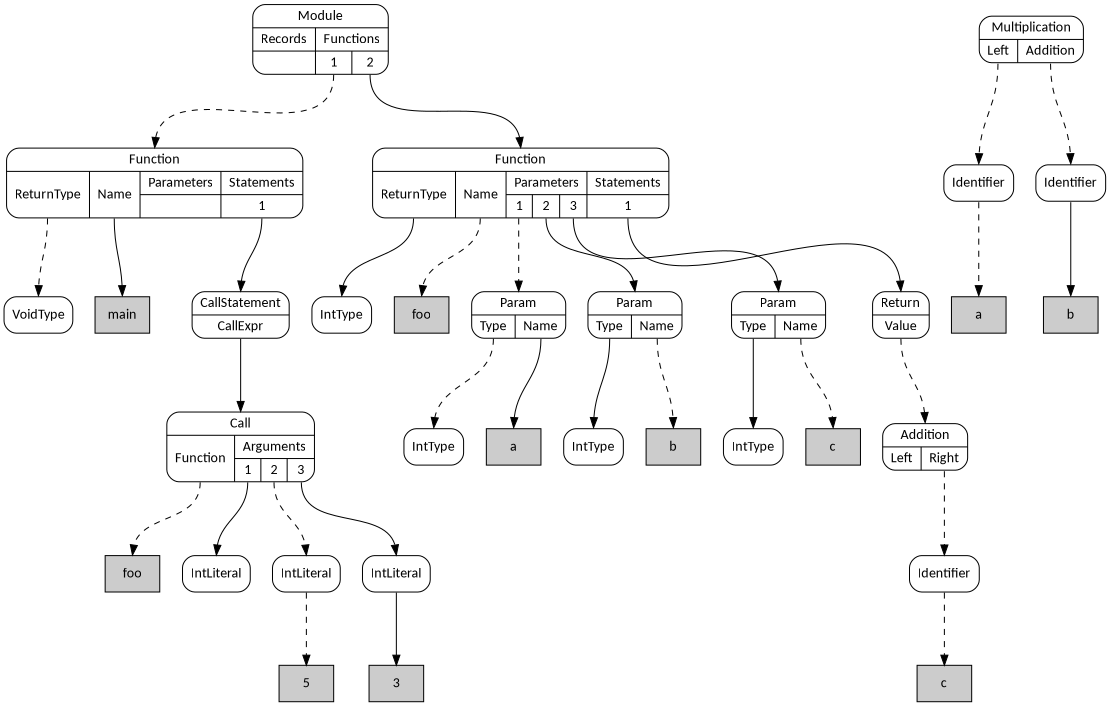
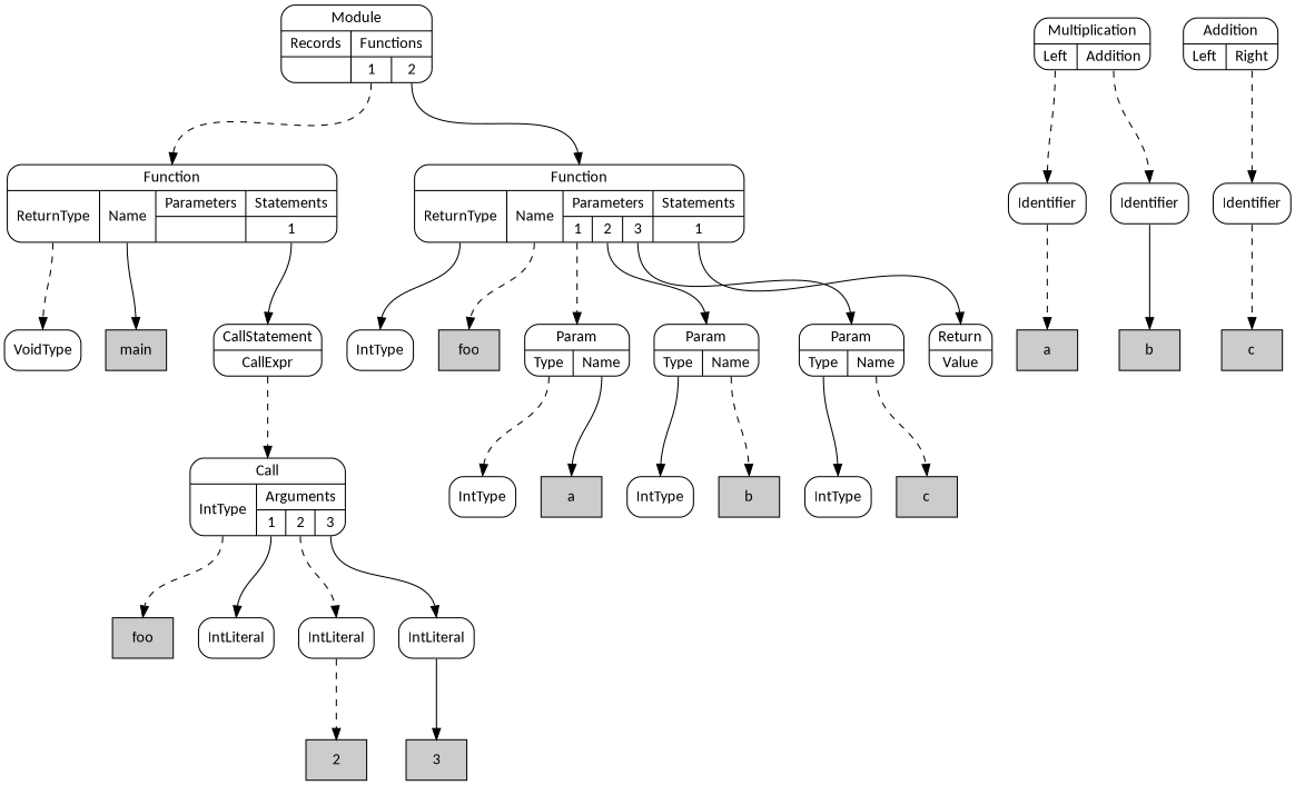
  digraph {
    nodesep=0.3
    ordering=out
    ranksep=1
    node [fillcolor=white fontname=Calibri shape=Mrecord style=filled]
    edge [headport=n style=dashed tailport="p0:s"]
    n1 [label=VoidType]
    n2 [fillcolor="#cccccc" label=main shape=box]
    n3 [fillcolor="#cccccc" label=foo shape=box]
    n4 [label=IntLiteral]
-   n5 [fillcolor="#cccccc" label=5 shape=box]
+   n5 [fillcolor="#cccccc" label=2 shape=box]
    n6 [label=IntLiteral]
    n7 [fillcolor="#cccccc" label=3 shape=box]
    n8 [label=IntLiteral]
-   n9 [label="{Call|{<p0>Function|{Arguments|{<p1_0>1|<p1_1>2|<p1_2>3}}}}"]
+   n9 [label="{Call|{<p0>IntType|{Arguments|{<p1_0>1|<p1_1>2|<p1_2>3}}}}"]
    n10 [label="{CallStatement|{<p0>CallExpr}}"]
    n11 [label="{Function|{<p0>ReturnType|<p1>Name|{Parameters|{}}|{Statements|{<p3_0>1}}}}"]
    n12 [label=IntType]
    n13 [fillcolor="#cccccc" label=foo shape=box]
    n14 [label=IntType]
    n15 [fillcolor="#cccccc" label=a shape=box]
    n16 [label="{Param|{<p0>Type|<p1>Name}}"]
    n17 [label=IntType]
    n18 [fillcolor="#cccccc" label=b shape=box]
    n19 [label="{Param|{<p0>Type|<p1>Name}}"]
    n20 [label=IntType]
    n21 [fillcolor="#cccccc" label=c shape=box]
    n22 [label="{Param|{<p0>Type|<p1>Name}}"]
    n23 [fillcolor="#cccccc" label=a shape=box]
    n24 [label=Identifier]
    n25 [fillcolor="#cccccc" label=b shape=box]
    n26 [label=Identifier]
    n27 [label="{Multiplication|{<p0>Left|<p1>Addition}}"]
    n28 [fillcolor="#cccccc" label=c shape=box]
    n29 [label=Identifier]
    n30 [label="{Addition|{<p0>Left|<p1>Right}}"]
    n31 [label="{Return|{<p0>Value}}"]
    n32 [label="{Function|{<p0>ReturnType|<p1>Name|{Parameters|{<p2_0>1|<p2_1>2|<p2_2>3}}|{Statements|{<p3_0>1}}}}"]
    n33 [label="{Module|{{Records|{}}|{Functions|{<p1_0>1|<p1_1>2}}}}"]
    n6 -> n5 [tailport=s]
    n8 -> n7 [style=solid tailport=s]
    n9 -> n3
    n9 -> n4 [style=solid tailport="p1_0:s"]
    n9 -> n6 [tailport="p1_1:s"]
    n9 -> n8 [style=solid tailport="p1_2:s"]
-   n10 -> n9 [style=solid]
+   n10 -> n9
    n11 -> n1
    n11 -> n2 [style=solid tailport="p1:s"]
    n11 -> n10 [style=solid tailport="p3_0:s"]
    n16 -> n14
    n16 -> n15 [style=solid tailport="p1:s"]
    n19 -> n17 [style=solid]
    n19 -> n18 [tailport="p1:s"]
    n22 -> n20 [style=solid]
    n22 -> n21 [tailport="p1:s"]
    n24 -> n23 [tailport=s]
    n26 -> n25 [style=solid tailport=s]
    n27 -> n24
    n27 -> n26 [tailport="p1:s"]
    n29 -> n28 [tailport=s]
    n30 -> n29 [tailport="p1:s"]
-   n31 -> n30
    n32 -> n12 [style=solid]
    n32 -> n13 [tailport="p1:s"]
    n32 -> n16 [tailport="p2_0:s"]
    n32 -> n19 [style=solid tailport="p2_1:s"]
    n32 -> n22 [style=solid tailport="p2_2:s"]
    n32 -> n31 [style=solid tailport="p3_0:s"]
    n33 -> n11 [tailport="p1_0:s"]
    n33 -> n32 [style=solid tailport="p1_1:s"]
  }
